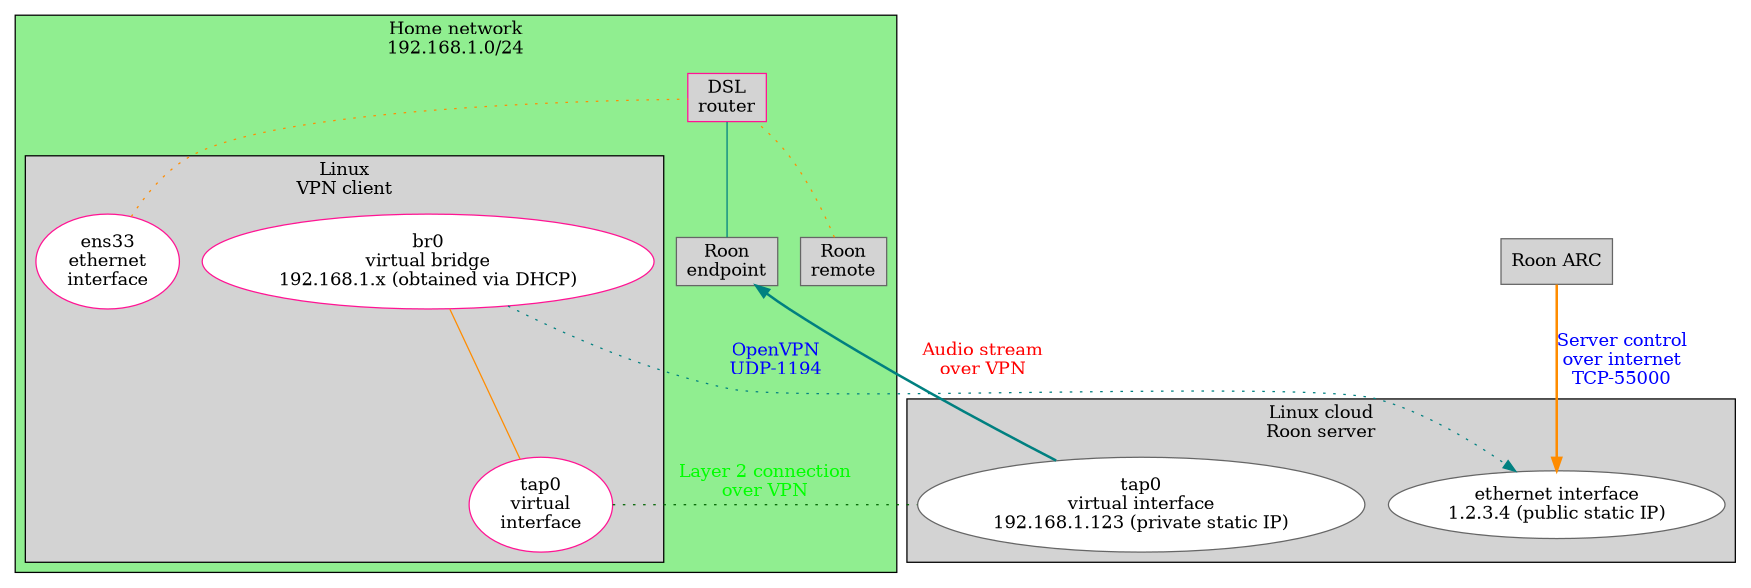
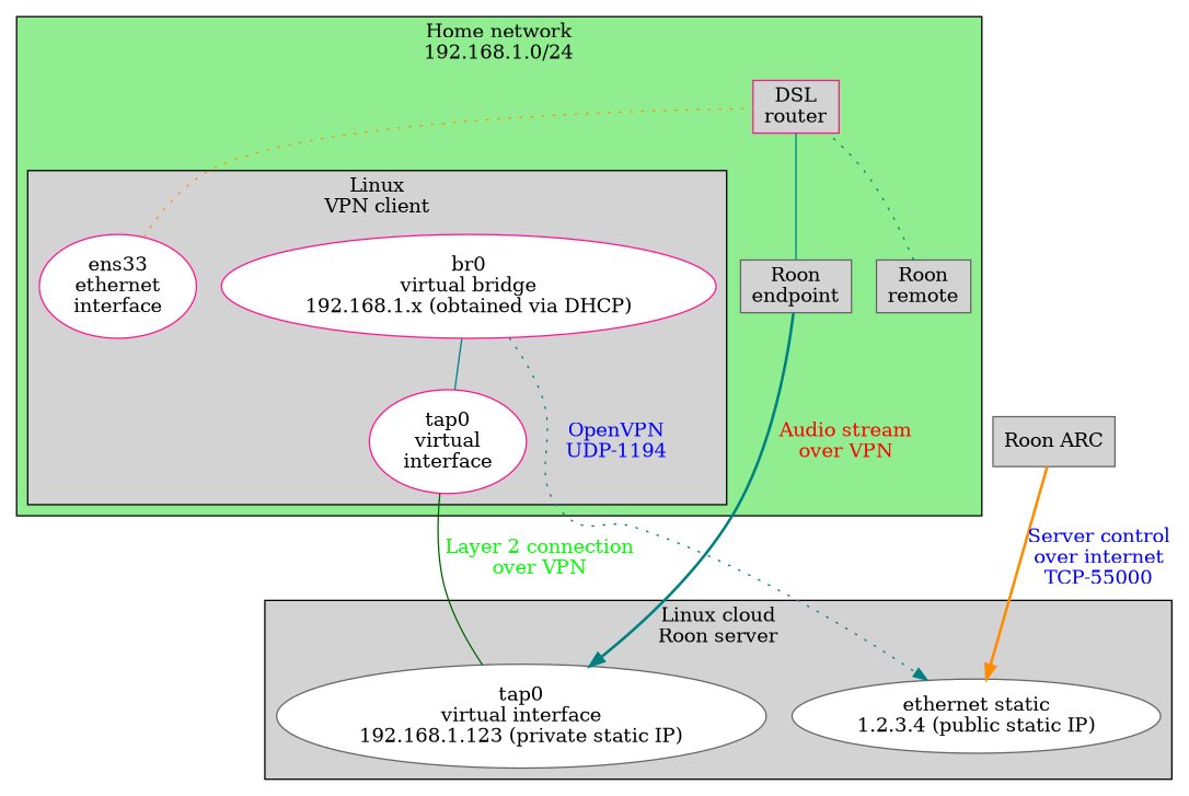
  digraph {
    node [color=gray40 fillcolor=white shape=ellipse style=filled]
    edge [color=darkorange dir=none style=dotted]
    n1 [color=deeppink fillcolor=lightgrey label="DSL\nrouter" shape=box]
    n2 [color=deeppink label="br0\nvirtual bridge\n192.168.1.x (obtained via DHCP)"]
    n3 [color=deeppink label="ens33\nethernet\ninterface"]
    n4 [color=deeppink label="tap0\nvirtual\ninterface"]
    n5 [fillcolor=lightgrey label="Roon\nendpoint" shape=box]
    n6 [fillcolor=lightgrey label="Roon\nremote" shape=box]
-   n7 [label="ethernet interface\n1.2.3.4 (public static IP)"]
+   n7 [label="ethernet static\n1.2.3.4 (public static IP)"]
    n8 [label="tap0\nvirtual interface\n192.168.1.123 (private static IP)"]
    n9 [fillcolor=lightgrey label="Roon ARC" shape=box]
    subgraph cluster_1 {
      bgcolor=lightgreen
      label="Home network\n192.168.1.0/24"
      n5
      n6
      subgraph sub_2 {
        bgcolor=lightgreen
        label="Home network\n192.168.1.0/24"
        rank=min
        n1
      }
      subgraph cluster_3 {
        bgcolor=lightgrey
        label="Linux\nVPN client"
        n2
        n3
        n4
      }
    }
    subgraph cluster_4 {
      bgcolor=lightgrey
      label="Linux cloud\nRoon server"
      n7
      n8
    }
-   n2 -> n4 [style=solid]
+   n2 -> n4 [color=teal style=solid]
    n2 -> n7 [color=teal dir=forward fontcolor=blue label="OpenVPN\nUDP-1194"]
    n3 -> n1
-   n4 -> n8 [color=darkgreen fontcolor=green label="Layer 2 connection\nover VPN"]
+   n4 -> n8 [color=darkgreen fontcolor=green label="Layer 2 connection\nover VPN" style=solid]
    n5 -> n1 [color=teal style=solid]
-   n6 -> n1
-   n8 -> n5 [color=teal dir=forward fontcolor=red label="Audio stream\nover VPN" style=bold]
+   n6 -> n1 [color=teal]
+   n5 -> n8 [color=teal dir=forward fontcolor=red label="Audio stream\nover VPN" style=bold]
    n9 -> n7 [dir=forward fontcolor=blue label="Server control\n\over internet\nTCP-55000" style=bold]
  }
